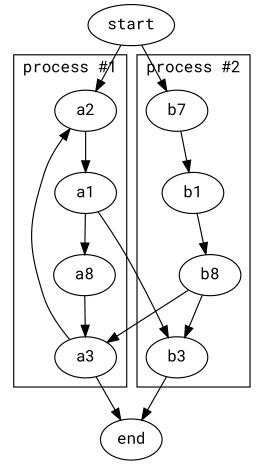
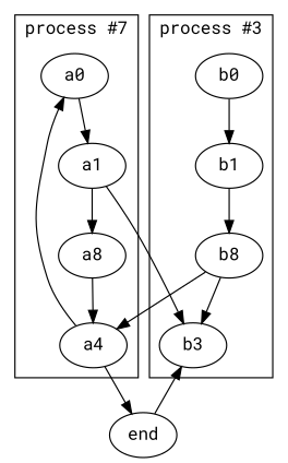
  digraph {
    fontname="Roboto Mono"
    node [fontname="Roboto Mono"]
    edge [fontname="Roboto Mono"]
-   a0 [label=a2]
+   a0
    a1
    n3 [label=a8]
-   a3
-   b0 [label=b7]
+   a3 [label=a4]
+   b0
    b1
    n7 [label=b8]
    b3
    end
-   start
    subgraph cluster_1 {
-     label="process #1"
+     label="process #7"
      a0
      a1
      n3
      a3
    }
    subgraph cluster_2 {
-     label="process #2"
+     label="process #3"
      b0
      b1
      n7
      b3
    }
    a0 -> a1
    a1 -> n3
    a1 -> b3
    n3 -> a3
    a3 -> a0
    a3 -> end
    b0 -> b1
    b1 -> n7
    n7 -> a3
    n7 -> b3
-   b3 -> end
-   start -> a0
-   start -> b0
+   end -> b3
  }
